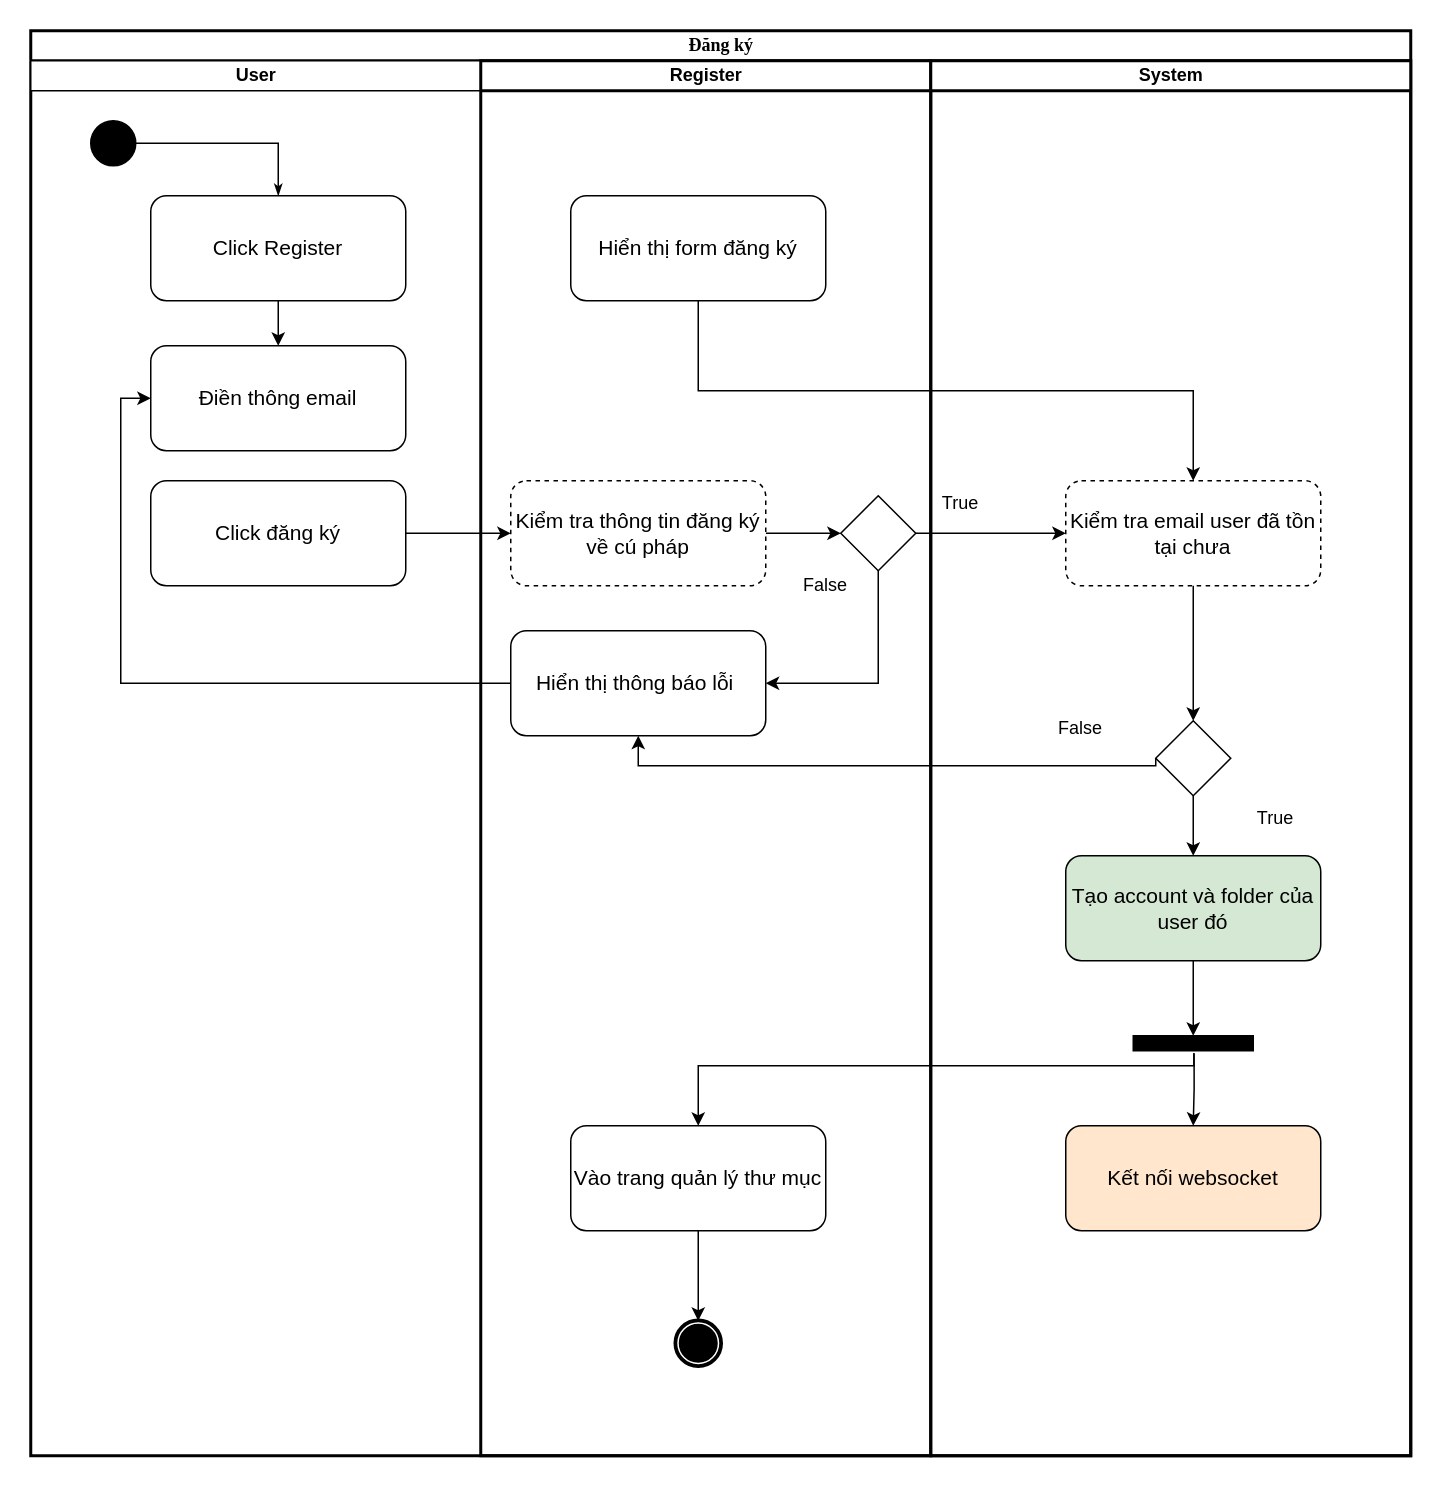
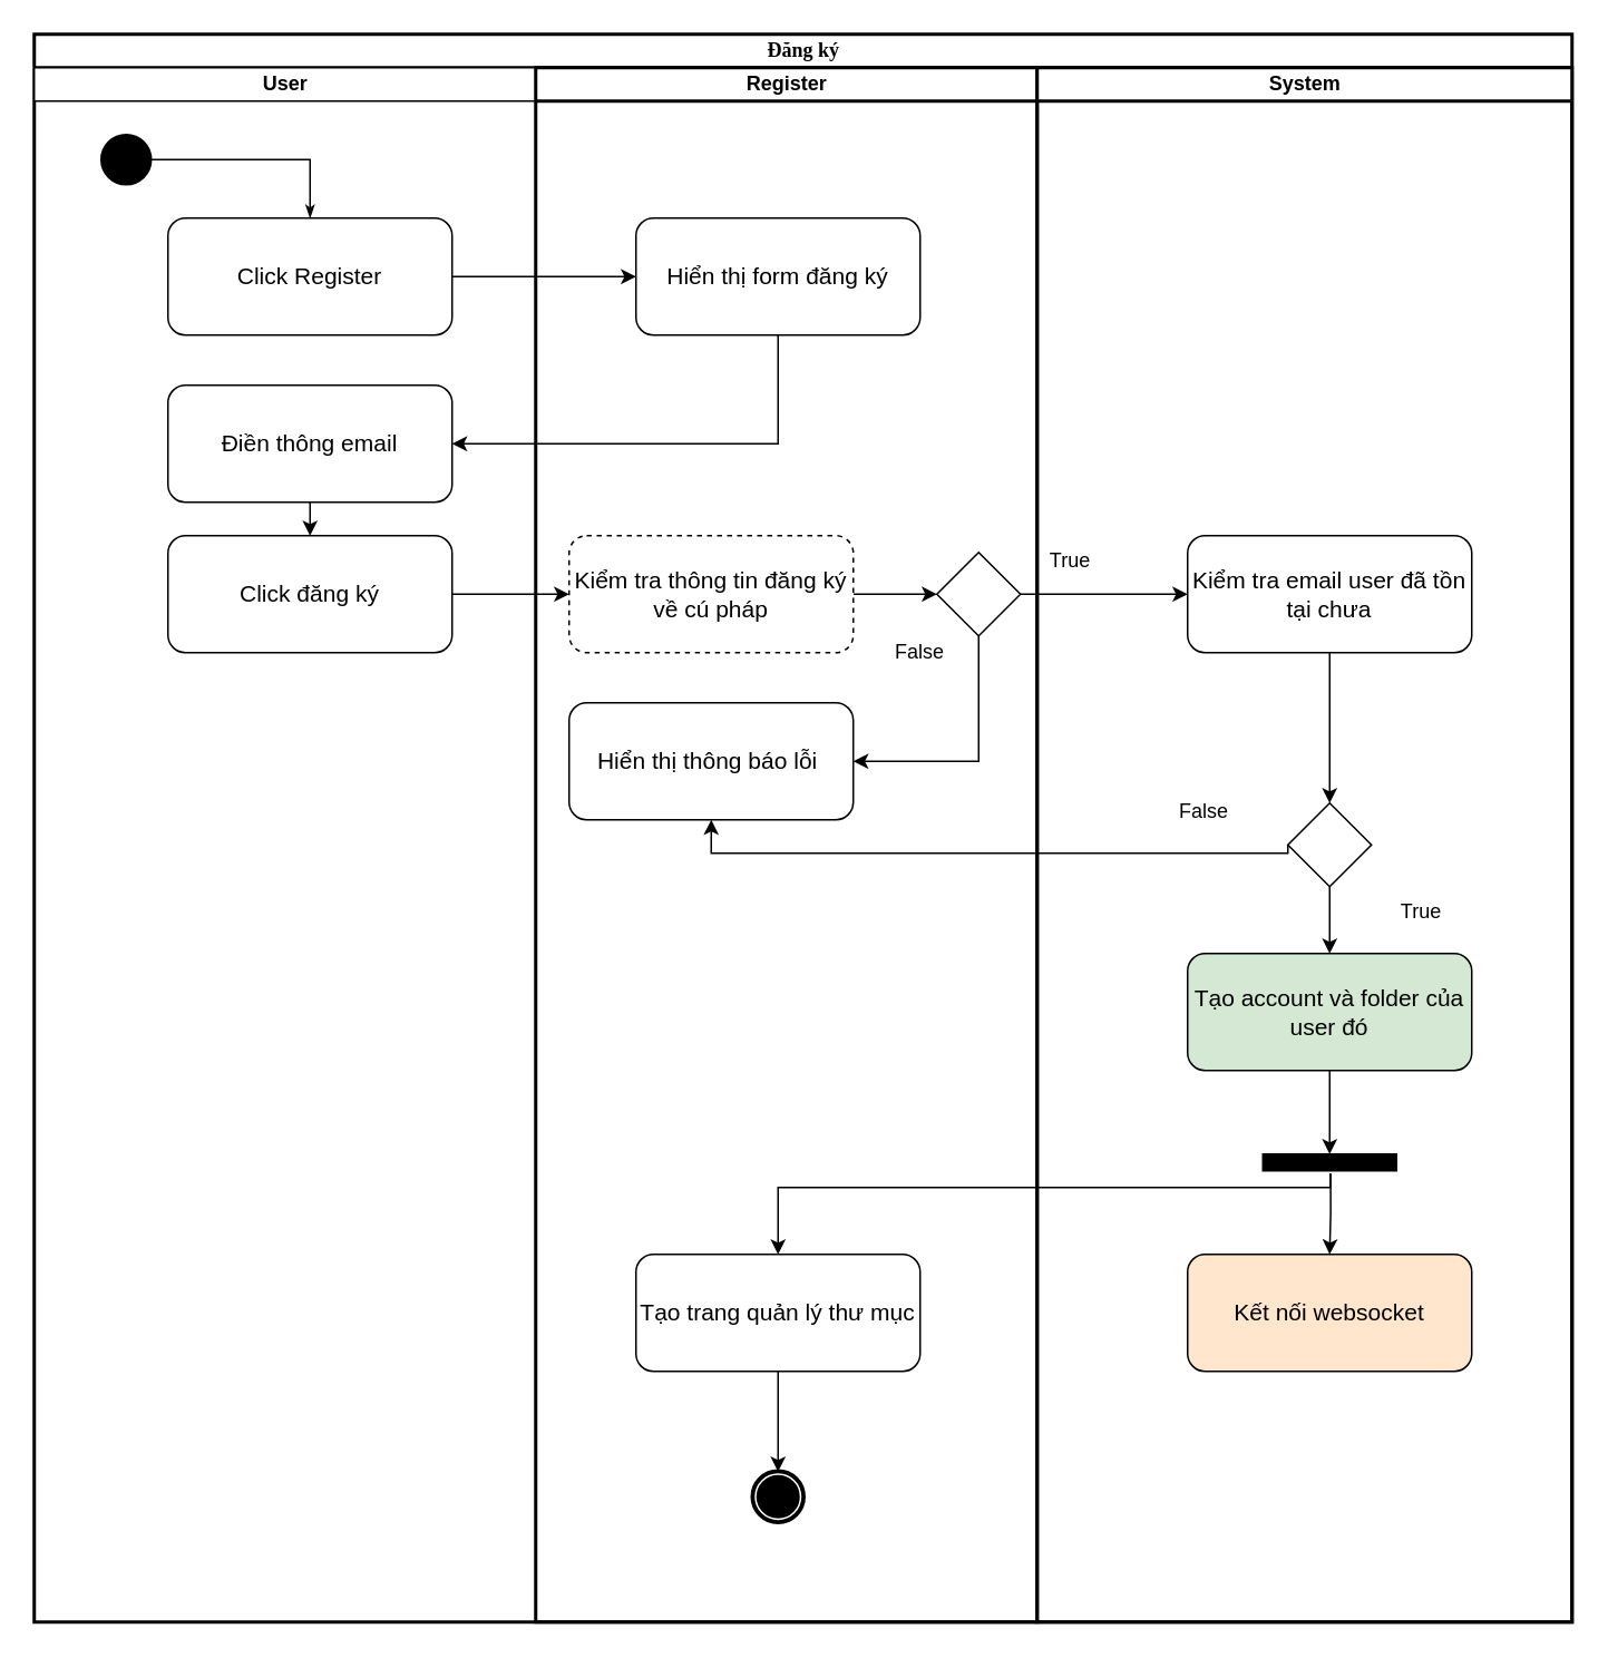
  <mxCell id="0" />
  <mxCell id="1" parent="0" />
  <mxCell id="2" value="Đăng ký" style="swimlane;html=1;childLayout=stackLayout;startSize=20;rounded=0;shadow=0;comic=0;labelBackgroundColor=none;strokeWidth=2;fontFamily=Verdana;fontSize=12;align=center;" vertex="1" parent="1"><mxGeometry x="20" y="20" width="920" height="950" as="geometry" /></mxCell>
  <mxCell id="3" value="User" style="swimlane;html=1;startSize=20;" vertex="1" parent="2"><mxGeometry y="20" width="300" height="930" as="geometry" /></mxCell>
  <mxCell id="4" value="" style="ellipse;whiteSpace=wrap;html=1;rounded=0;shadow=0;comic=0;labelBackgroundColor=none;strokeWidth=1;fillColor=#000000;fontFamily=Verdana;fontSize=12;align=center;" vertex="1" parent="3"><mxGeometry x="40" y="40" width="30" height="30" as="geometry" /></mxCell>
  <mxCell id="5" value="&lt;font style=&quot;font-size: 14px;&quot;&gt;Click Register&lt;br style=&quot;font-size: 14px;&quot;&gt;&lt;/font&gt;" style="rounded=1;whiteSpace=wrap;html=1;fontSize=14;" vertex="1" parent="3"><mxGeometry x="80" y="90" width="170" height="70" as="geometry" /></mxCell>
  <mxCell id="6" value="&lt;span style=&quot;font-size: 14px;&quot;&gt;Điền thông email&lt;/span&gt;" style="rounded=1;whiteSpace=wrap;html=1;fontSize=14;" vertex="1" parent="3"><mxGeometry x="80" y="190" width="170" height="70" as="geometry" /></mxCell>
  <mxCell id="7" value="&lt;span style=&quot;font-size: 14px;&quot;&gt;Click đăng ký&lt;/span&gt;" style="rounded=1;whiteSpace=wrap;html=1;fontSize=14;" vertex="1" parent="3"><mxGeometry x="80" y="280" width="170" height="70" as="geometry" /></mxCell>
+ <mxCell id="8" value="" style="edgeStyle=orthogonalEdgeStyle;rounded=0;orthogonalLoop=1;jettySize=auto;html=1;fontSize=12;exitX=0.5;exitY=1;exitDx=0;exitDy=0;entryX=0.5;entryY=0;entryDx=0;entryDy=0;" edge="1" parent="3" source="6" target="7"><mxGeometry relative="1" as="geometry"><mxPoint x="360" y="180" as="sourcePoint" /><mxPoint x="210" y="260" as="targetPoint" /></mxGeometry></mxCell>
  <mxCell id="9" style="edgeStyle=orthogonalEdgeStyle;rounded=0;html=1;labelBackgroundColor=none;startArrow=none;startFill=0;startSize=5;endArrow=classicThin;endFill=1;endSize=5;jettySize=auto;orthogonalLoop=1;strokeWidth=1;fontFamily=Verdana;fontSize=12;entryX=0.5;entryY=0;entryDx=0;entryDy=0;" edge="1" parent="3" source="4" target="5"><mxGeometry relative="1" as="geometry"><mxPoint x="240" y="110" as="targetPoint" /></mxGeometry></mxCell>
- <mxCell id="10" value="" style="edgeStyle=orthogonalEdgeStyle;rounded=0;orthogonalLoop=1;jettySize=auto;html=1;fontSize=12;" edge="1" parent="2" source="5" target="6"><mxGeometry relative="1" as="geometry" /></mxCell>
- <mxCell id="11" value="" style="edgeStyle=orthogonalEdgeStyle;rounded=0;orthogonalLoop=1;jettySize=auto;html=1;fontSize=12;exitX=0.5;exitY=1;exitDx=0;exitDy=0;" edge="1" parent="2" source="16" target="27"><mxGeometry relative="1" as="geometry"><mxPoint x="210" y="170" as="sourcePoint" /><mxPoint x="300" y="170" as="targetPoint" /></mxGeometry></mxCell>
+ <mxCell id="10" value="" style="edgeStyle=orthogonalEdgeStyle;rounded=0;orthogonalLoop=1;jettySize=auto;html=1;fontSize=12;" edge="1" parent="2" source="5" target="16"><mxGeometry relative="1" as="geometry" /></mxCell>
+ <mxCell id="11" value="" style="edgeStyle=orthogonalEdgeStyle;rounded=0;orthogonalLoop=1;jettySize=auto;html=1;fontSize=12;exitX=0.5;exitY=1;exitDx=0;exitDy=0;entryX=1;entryY=0.5;entryDx=0;entryDy=0;" edge="1" parent="2" source="16" target="6"><mxGeometry relative="1" as="geometry"><mxPoint x="210" y="170" as="sourcePoint" /><mxPoint x="300" y="170" as="targetPoint" /></mxGeometry></mxCell>
  <mxCell id="12" value="" style="edgeStyle=orthogonalEdgeStyle;rounded=0;orthogonalLoop=1;jettySize=auto;html=1;fontSize=12;" edge="1" parent="2" source="7" target="18"><mxGeometry relative="1" as="geometry" /></mxCell>
  <mxCell id="13" value="" style="edgeStyle=orthogonalEdgeStyle;rounded=0;orthogonalLoop=1;jettySize=auto;html=1;fontSize=12;" edge="1" parent="2" source="19" target="27"><mxGeometry relative="1" as="geometry" /></mxCell>
- <mxCell id="14" value="" style="edgeStyle=orthogonalEdgeStyle;rounded=0;orthogonalLoop=1;jettySize=auto;html=1;fontSize=12;exitX=0;exitY=0.5;exitDx=0;exitDy=0;entryX=0;entryY=0.5;entryDx=0;entryDy=0;" edge="1" parent="2" source="20" target="6"><mxGeometry relative="1" as="geometry"><mxPoint x="210" y="335" as="sourcePoint" /><mxPoint x="280" y="335" as="targetPoint" /></mxGeometry></mxCell>
  <mxCell id="15" value="Register" style="swimlane;html=1;startSize=20;strokeWidth=2;" vertex="1" parent="2"><mxGeometry x="300" y="20" width="300" height="930" as="geometry" /></mxCell>
  <mxCell id="16" value="Hiển thị form đăng ký" style="rounded=1;whiteSpace=wrap;html=1;fontSize=14;" vertex="1" parent="15"><mxGeometry x="60" y="90" width="170" height="70" as="geometry" /></mxCell>
  <mxCell id="17" value="" style="edgeStyle=orthogonalEdgeStyle;rounded=0;orthogonalLoop=1;jettySize=auto;html=1;fontSize=12;" edge="1" parent="15" source="18" target="19"><mxGeometry relative="1" as="geometry" /></mxCell>
  <mxCell id="18" value="&lt;span style=&quot;font-size: 14px;&quot;&gt;Kiểm tra thông tin đăng ký về cú pháp&lt;/span&gt;" style="rounded=1;whiteSpace=wrap;html=1;fontSize=14;dashed=1;" vertex="1" parent="15"><mxGeometry x="20" y="280" width="170" height="70" as="geometry" /></mxCell>
  <mxCell id="19" value="" style="rhombus;whiteSpace=wrap;html=1;fontSize=12;" vertex="1" parent="15"><mxGeometry x="240" y="290" width="50" height="50" as="geometry" /></mxCell>
  <mxCell id="20" value="&lt;span style=&quot;font-size: 14px;&quot;&gt;Hiển thị thông báo lỗi&amp;nbsp;&lt;/span&gt;" style="rounded=1;whiteSpace=wrap;html=1;fontSize=14;" vertex="1" parent="15"><mxGeometry x="20" y="380" width="170" height="70" as="geometry" /></mxCell>
  <mxCell id="21" value="" style="edgeStyle=orthogonalEdgeStyle;rounded=0;orthogonalLoop=1;jettySize=auto;html=1;fontSize=12;entryX=1;entryY=0.5;entryDx=0;entryDy=0;exitX=0.5;exitY=1;exitDx=0;exitDy=0;" edge="1" parent="15" source="19" target="20"><mxGeometry relative="1" as="geometry"><mxPoint x="150" y="315" as="sourcePoint" /><mxPoint x="190" y="315" as="targetPoint" /></mxGeometry></mxCell>
  <mxCell id="22" value="False" style="text;html=1;strokeColor=none;fillColor=none;align=center;verticalAlign=middle;whiteSpace=wrap;rounded=0;fontSize=12;" vertex="1" parent="15"><mxGeometry x="200" y="335" width="60" height="30" as="geometry" /></mxCell>
- <mxCell id="23" value="&lt;span style=&quot;font-size: 14px;&quot;&gt;Vào trang quản lý thư mục&lt;/span&gt;" style="rounded=1;whiteSpace=wrap;html=1;fontSize=14;" vertex="1" parent="15"><mxGeometry x="60" y="710" width="170" height="70" as="geometry" /></mxCell>
+ <mxCell id="23" value="&lt;span style=&quot;font-size: 14px;&quot;&gt;Tạo trang quản lý thư mục&lt;/span&gt;" style="rounded=1;whiteSpace=wrap;html=1;fontSize=14;" vertex="1" parent="15"><mxGeometry x="60" y="710" width="170" height="70" as="geometry" /></mxCell>
  <mxCell id="24" value="" style="shape=mxgraph.bpmn.shape;html=1;verticalLabelPosition=bottom;labelBackgroundColor=#ffffff;verticalAlign=top;perimeter=ellipsePerimeter;outline=end;symbol=terminate;rounded=0;shadow=0;comic=0;strokeWidth=1;fontFamily=Verdana;fontSize=12;align=center;" vertex="1" parent="15"><mxGeometry x="130" y="840" width="30" height="30" as="geometry" /></mxCell>
  <mxCell id="25" value="" style="edgeStyle=orthogonalEdgeStyle;rounded=0;orthogonalLoop=1;jettySize=auto;html=1;fontSize=12;exitX=0.5;exitY=1;exitDx=0;exitDy=0;entryX=0.5;entryY=0;entryDx=0;entryDy=0;" edge="1" parent="15" source="23" target="24"><mxGeometry relative="1" as="geometry"><mxPoint x="485" y="500" as="sourcePoint" /><mxPoint x="485" y="540" as="targetPoint" /></mxGeometry></mxCell>
  <mxCell id="26" value="System" style="swimlane;html=1;startSize=20;strokeWidth=2;" vertex="1" parent="2"><mxGeometry x="600" y="20" width="320" height="930" as="geometry" /></mxCell>
- <mxCell id="27" value="&lt;span style=&quot;font-size: 14px;&quot;&gt;Kiểm tra email user đã tồn tại chưa&lt;/span&gt;" style="rounded=1;whiteSpace=wrap;html=1;fontSize=14;dashed=1;" vertex="1" parent="26"><mxGeometry x="90" y="280" width="170" height="70" as="geometry" /></mxCell>
+ <mxCell id="27" value="&lt;span style=&quot;font-size: 14px;&quot;&gt;Kiểm tra email user đã tồn tại chưa&lt;/span&gt;" style="rounded=1;whiteSpace=wrap;html=1;fontSize=14;" vertex="1" parent="26"><mxGeometry x="90" y="280" width="170" height="70" as="geometry" /></mxCell>
  <mxCell id="28" value="True" style="text;html=1;strokeColor=none;fillColor=none;align=center;verticalAlign=middle;whiteSpace=wrap;rounded=0;fontSize=12;" vertex="1" parent="26"><mxGeometry x="-10" y="280" width="60" height="30" as="geometry" /></mxCell>
  <mxCell id="29" value="" style="rhombus;whiteSpace=wrap;html=1;fontSize=12;" vertex="1" parent="26"><mxGeometry x="150" y="440" width="50" height="50" as="geometry" /></mxCell>
  <mxCell id="30" value="" style="edgeStyle=orthogonalEdgeStyle;rounded=0;orthogonalLoop=1;jettySize=auto;html=1;fontSize=12;entryX=0.5;entryY=0;entryDx=0;entryDy=0;exitX=0.5;exitY=1;exitDx=0;exitDy=0;" edge="1" parent="26" target="29" source="27"><mxGeometry relative="1" as="geometry"><mxPoint x="120" y="330" as="sourcePoint" /><mxPoint x="70" y="315" as="targetPoint" /></mxGeometry></mxCell>
  <mxCell id="31" value="False" style="text;html=1;strokeColor=none;fillColor=none;align=center;verticalAlign=middle;whiteSpace=wrap;rounded=0;fontSize=12;" vertex="1" parent="26"><mxGeometry x="70" y="430" width="60" height="30" as="geometry" /></mxCell>
  <mxCell id="32" value="True" style="text;html=1;strokeColor=none;fillColor=none;align=center;verticalAlign=middle;whiteSpace=wrap;rounded=0;fontSize=12;" vertex="1" parent="26"><mxGeometry x="200" y="490" width="60" height="30" as="geometry" /></mxCell>
  <mxCell id="33" value="&lt;span style=&quot;font-size: 14px;&quot;&gt;Kết nối websocket&lt;/span&gt;" style="rounded=1;whiteSpace=wrap;html=1;fontSize=14;fillColor=#ffe6cc;" vertex="1" parent="26"><mxGeometry x="90" y="710" width="170" height="70" as="geometry" /></mxCell>
  <mxCell id="34" value="" style="edgeStyle=orthogonalEdgeStyle;rounded=0;orthogonalLoop=1;jettySize=auto;html=1;fontSize=12;exitX=0.5;exitY=1;exitDx=0;exitDy=0;entryX=0.5;entryY=0;entryDx=0;entryDy=0;" edge="1" parent="26" source="29" target="35"><mxGeometry relative="1" as="geometry"><mxPoint x="130" y="340" as="sourcePoint" /><mxPoint x="175" y="540" as="targetPoint" /></mxGeometry></mxCell>
  <mxCell id="35" value="&lt;span style=&quot;font-size: 14px;&quot;&gt;Tạo account và folder của user đó&lt;/span&gt;" style="rounded=1;whiteSpace=wrap;html=1;fontSize=14;fillColor=#d5e8d4;" vertex="1" parent="26"><mxGeometry x="90" y="530" width="170" height="70" as="geometry" /></mxCell>
  <mxCell id="36" value="" style="html=1;points=[];perimeter=orthogonalPerimeter;fontSize=12;direction=south;labelBackgroundColor=#000000;labelBorderColor=default;fillColor=#000000;" vertex="1" parent="26"><mxGeometry x="135" y="650" width="80" height="10" as="geometry" /></mxCell>
  <mxCell id="37" value="" style="edgeStyle=orthogonalEdgeStyle;rounded=0;orthogonalLoop=1;jettySize=auto;html=1;fontSize=12;exitX=0.5;exitY=1;exitDx=0;exitDy=0;" edge="1" parent="26" source="35" target="36"><mxGeometry relative="1" as="geometry"><mxPoint x="185" y="360" as="sourcePoint" /><mxPoint x="185" y="450" as="targetPoint" /></mxGeometry></mxCell>
  <mxCell id="38" value="" style="edgeStyle=orthogonalEdgeStyle;rounded=0;orthogonalLoop=1;jettySize=auto;html=1;fontSize=12;entryX=0.5;entryY=0;entryDx=0;entryDy=0;exitX=1.18;exitY=0.493;exitDx=0;exitDy=0;exitPerimeter=0;" edge="1" parent="26" source="36" target="33"><mxGeometry x="1" y="78" relative="1" as="geometry"><mxPoint x="280" y="620" as="sourcePoint" /><mxPoint x="280" y="710" as="targetPoint" /><mxPoint x="-3" y="20" as="offset" /></mxGeometry></mxCell>
  <mxCell id="39" value="" style="edgeStyle=orthogonalEdgeStyle;rounded=0;orthogonalLoop=1;jettySize=auto;html=1;fontSize=12;exitX=0;exitY=0.5;exitDx=0;exitDy=0;entryX=0.5;entryY=1;entryDx=0;entryDy=0;" edge="1" parent="2" source="29" target="20"><mxGeometry relative="1" as="geometry"><mxPoint x="600" y="345" as="sourcePoint" /><mxPoint x="700" y="345" as="targetPoint" /><Array as="points"><mxPoint x="750" y="490" /><mxPoint x="405" y="490" /></Array></mxGeometry></mxCell>
  <mxCell id="40" value="" style="edgeStyle=orthogonalEdgeStyle;rounded=0;orthogonalLoop=1;jettySize=auto;html=1;fontSize=12;entryX=0.5;entryY=0;entryDx=0;entryDy=0;exitX=1.149;exitY=0.495;exitDx=0;exitDy=0;exitPerimeter=0;" edge="1" parent="2" source="36" target="23"><mxGeometry x="1" y="78" relative="1" as="geometry"><mxPoint x="785.56" y="691.8" as="sourcePoint" /><mxPoint x="785" y="740" as="targetPoint" /><mxPoint x="-3" y="20" as="offset" /><Array as="points"><mxPoint x="775" y="690" /><mxPoint x="445" y="690" /></Array></mxGeometry></mxCell>
